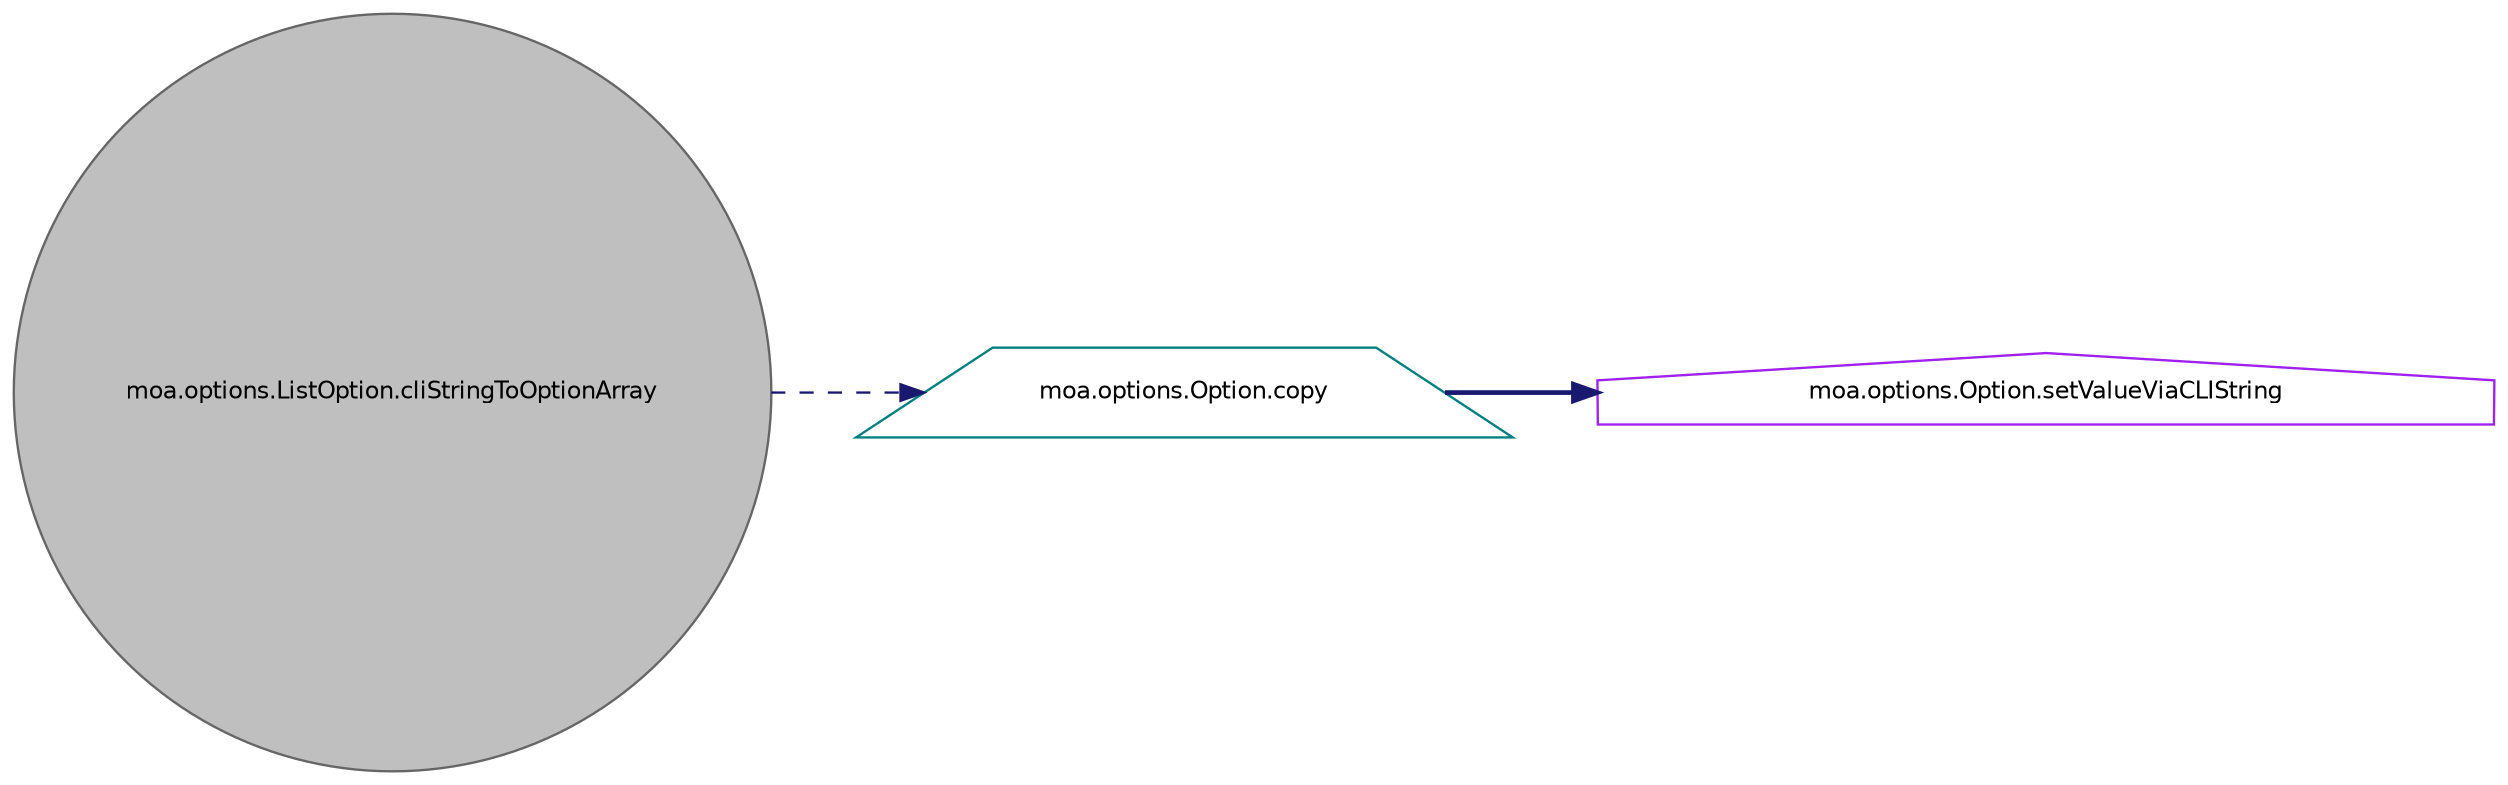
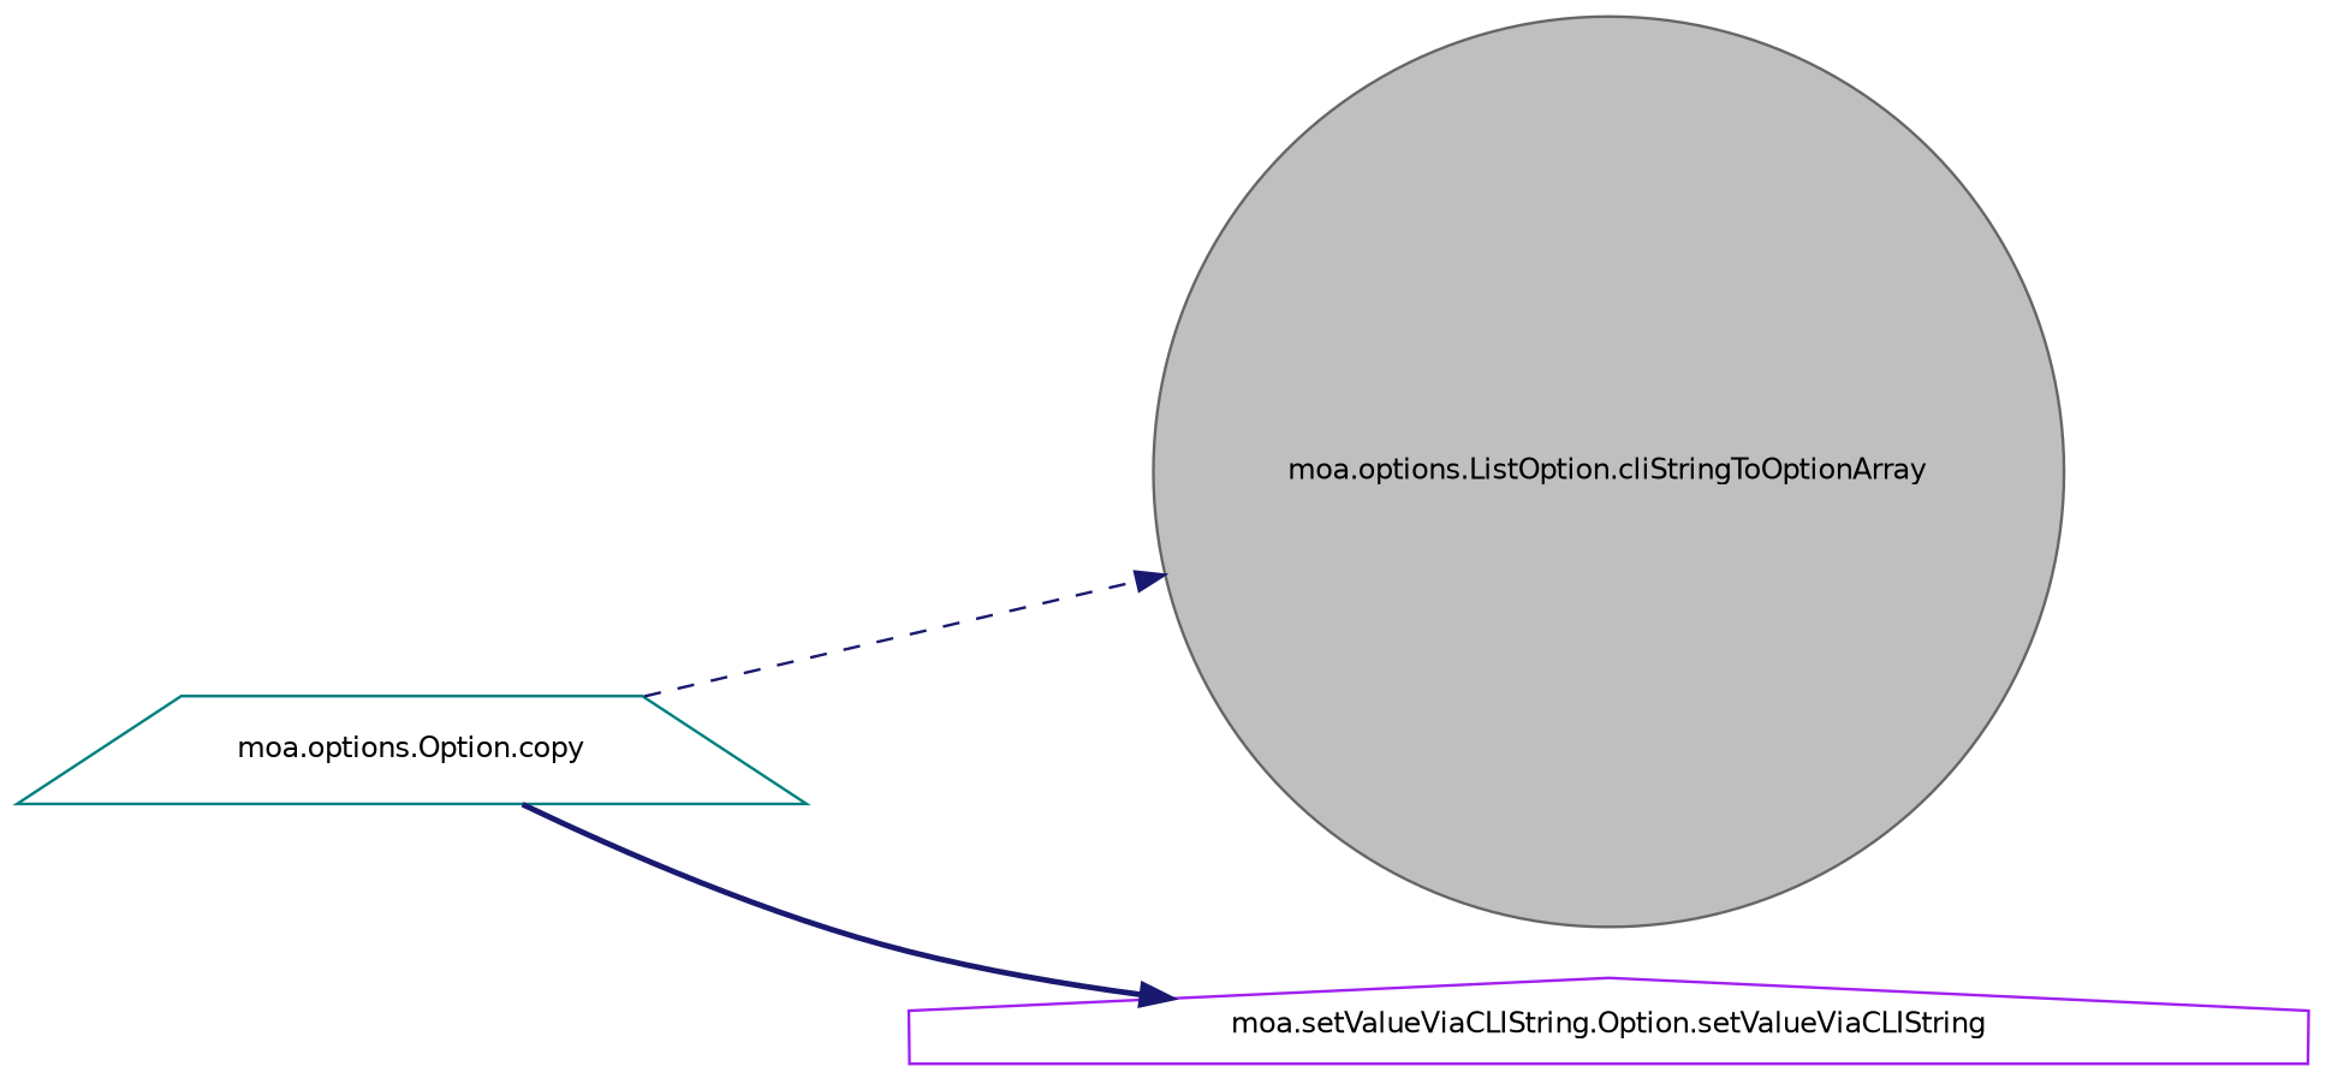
  digraph {
    rankdir=LR
    node [fillcolor=white fontname=Helvetica fontsize=10 style=filled]
    edge [color=midnightblue fontname=Helvetica fontsize=10 labelfontname=Helvetica labelfontsize=10]
    n1 [color=gray40 fillcolor=grey75 fontcolor=black height=0.2 label="moa.options.ListOption.cliStringToOptionArray" shape=circle width=0.4]
    n2 [color=teal height=0.2 label="moa.options.Option.copy" shape=trapezium width=0.4]
-   n3 [color=purple height=0.2 label="moa.options.Option.setValueViaCLIString" shape=house width=0.4]
-   n1 -> n2 [style=dashed]
+   n3 [color=purple height=0.2 label="moa.setValueViaCLIString.Option.setValueViaCLIString" shape=house width=0.4]
+   n2 -> n1 [style=dashed]
    n2 -> n3 [style=bold]
  }
